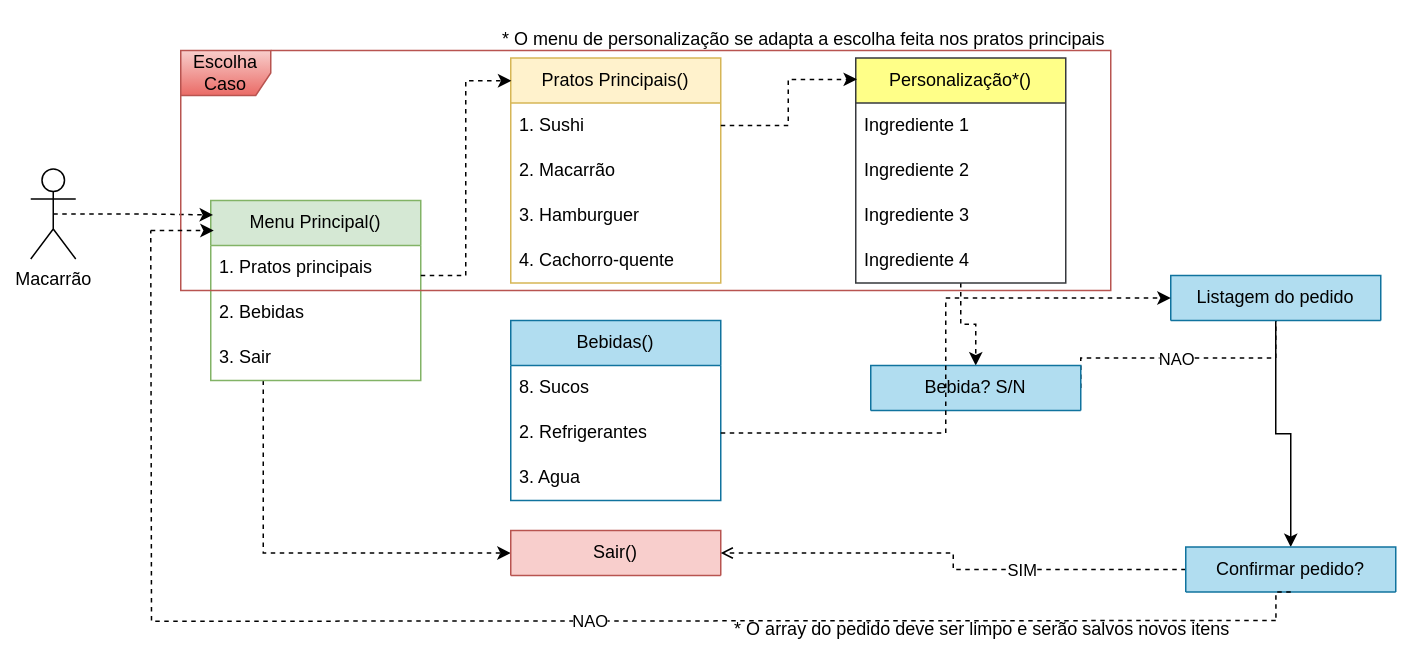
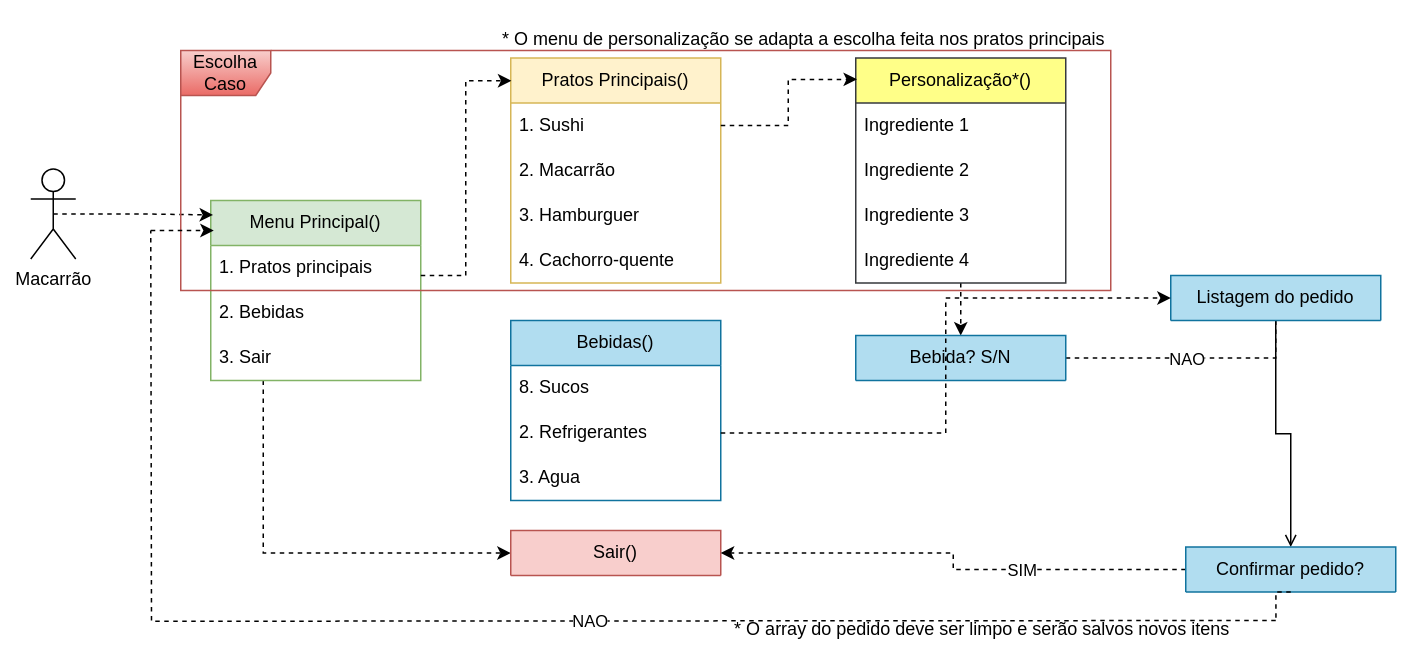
  <mxCell id="0" />
  <mxCell id="1" parent="0" />
  <mxCell id="2" value="Macarrão" style="shape=umlActor;verticalLabelPosition=bottom;verticalAlign=top;html=1;outlineConnect=0;" vertex="1" parent="1"><mxGeometry x="20" y="112" width="30" height="60" as="geometry" /></mxCell>
  <mxCell id="3" style="edgeStyle=orthogonalEdgeStyle;rounded=0;orthogonalLoop=1;jettySize=auto;html=1;exitX=0.25;exitY=1;exitDx=0;exitDy=0;entryX=0;entryY=0.5;entryDx=0;entryDy=0;dashed=1;" edge="1" parent="1" source="4" target="17"><mxGeometry relative="1" as="geometry" /></mxCell>
  <mxCell id="4" value="Menu Principal()" style="swimlane;fontStyle=0;childLayout=stackLayout;horizontal=1;startSize=30;horizontalStack=0;resizeParent=1;resizeParentMax=0;resizeLast=0;collapsible=1;marginBottom=0;whiteSpace=wrap;html=1;fillColor=#d5e8d4;strokeColor=#82b366;" vertex="1" parent="1"><mxGeometry x="140" y="133" width="140" height="120" as="geometry" /></mxCell>
  <mxCell id="5" value="1. Pratos principais" style="text;strokeColor=none;fillColor=none;align=left;verticalAlign=middle;spacingLeft=4;spacingRight=4;overflow=hidden;points=[[0,0.5],[1,0.5]];portConstraint=eastwest;rotatable=0;whiteSpace=wrap;html=1;" vertex="1" parent="4"><mxGeometry y="30" width="140" height="30" as="geometry" /></mxCell>
  <mxCell id="6" value="2. Bebidas" style="text;strokeColor=none;fillColor=none;align=left;verticalAlign=middle;spacingLeft=4;spacingRight=4;overflow=hidden;points=[[0,0.5],[1,0.5]];portConstraint=eastwest;rotatable=0;whiteSpace=wrap;html=1;" vertex="1" parent="4"><mxGeometry y="60" width="140" height="30" as="geometry" /></mxCell>
  <mxCell id="7" value="3. Sair" style="text;strokeColor=none;fillColor=none;align=left;verticalAlign=middle;spacingLeft=4;spacingRight=4;overflow=hidden;points=[[0,0.5],[1,0.5]];portConstraint=eastwest;rotatable=0;whiteSpace=wrap;html=1;" vertex="1" parent="4"><mxGeometry y="90" width="140" height="30" as="geometry" /></mxCell>
  <mxCell id="8" value="Pratos Principais()" style="swimlane;fontStyle=0;childLayout=stackLayout;horizontal=1;startSize=30;horizontalStack=0;resizeParent=1;resizeParentMax=0;resizeLast=0;collapsible=1;marginBottom=0;whiteSpace=wrap;html=1;fillColor=#fff2cc;strokeColor=#d6b656;" vertex="1" parent="1"><mxGeometry x="340" y="38" width="140" height="150" as="geometry" /></mxCell>
  <mxCell id="9" value="1. Sushi" style="text;strokeColor=none;fillColor=none;align=left;verticalAlign=middle;spacingLeft=4;spacingRight=4;overflow=hidden;points=[[0,0.5],[1,0.5]];portConstraint=eastwest;rotatable=0;whiteSpace=wrap;html=1;" vertex="1" parent="8"><mxGeometry y="30" width="140" height="30" as="geometry" /></mxCell>
  <mxCell id="10" value="2. Macarrão" style="text;strokeColor=none;fillColor=none;align=left;verticalAlign=middle;spacingLeft=4;spacingRight=4;overflow=hidden;points=[[0,0.5],[1,0.5]];portConstraint=eastwest;rotatable=0;whiteSpace=wrap;html=1;" vertex="1" parent="8"><mxGeometry y="60" width="140" height="30" as="geometry" /></mxCell>
  <mxCell id="11" value="3. Hamburguer" style="text;strokeColor=none;fillColor=none;align=left;verticalAlign=middle;spacingLeft=4;spacingRight=4;overflow=hidden;points=[[0,0.5],[1,0.5]];portConstraint=eastwest;rotatable=0;whiteSpace=wrap;html=1;" vertex="1" parent="8"><mxGeometry y="90" width="140" height="30" as="geometry" /></mxCell>
  <mxCell id="12" value="4. Cachorro-quente" style="text;strokeColor=none;fillColor=none;align=left;verticalAlign=middle;spacingLeft=4;spacingRight=4;overflow=hidden;points=[[0,0.5],[1,0.5]];portConstraint=eastwest;rotatable=0;whiteSpace=wrap;html=1;" vertex="1" parent="8"><mxGeometry y="120" width="140" height="30" as="geometry" /></mxCell>
  <mxCell id="13" value="Bebidas()" style="swimlane;fontStyle=0;childLayout=stackLayout;horizontal=1;startSize=30;horizontalStack=0;resizeParent=1;resizeParentMax=0;resizeLast=0;collapsible=1;marginBottom=0;whiteSpace=wrap;html=1;fillColor=#b1ddf0;strokeColor=#10739e;" vertex="1" parent="1"><mxGeometry x="340" y="213" width="140" height="120" as="geometry" /></mxCell>
  <mxCell id="14" value="8. Sucos" style="text;strokeColor=none;fillColor=none;align=left;verticalAlign=middle;spacingLeft=4;spacingRight=4;overflow=hidden;points=[[0,0.5],[1,0.5]];portConstraint=eastwest;rotatable=0;whiteSpace=wrap;html=1;" vertex="1" parent="13"><mxGeometry y="30" width="140" height="30" as="geometry" /></mxCell>
  <mxCell id="15" value="2. Refrigerantes" style="text;strokeColor=none;fillColor=none;align=left;verticalAlign=middle;spacingLeft=4;spacingRight=4;overflow=hidden;points=[[0,0.5],[1,0.5]];portConstraint=eastwest;rotatable=0;whiteSpace=wrap;html=1;" vertex="1" parent="13"><mxGeometry y="60" width="140" height="30" as="geometry" /></mxCell>
  <mxCell id="16" value="3. Agua" style="text;strokeColor=none;fillColor=none;align=left;verticalAlign=middle;spacingLeft=4;spacingRight=4;overflow=hidden;points=[[0,0.5],[1,0.5]];portConstraint=eastwest;rotatable=0;whiteSpace=wrap;html=1;" vertex="1" parent="13"><mxGeometry y="90" width="140" height="30" as="geometry" /></mxCell>
  <mxCell id="17" value="Sair()" style="swimlane;fontStyle=0;childLayout=stackLayout;horizontal=1;startSize=30;horizontalStack=0;resizeParent=1;resizeParentMax=0;resizeLast=0;collapsible=1;marginBottom=0;whiteSpace=wrap;html=1;fillColor=#f8cecc;strokeColor=#b85450;" vertex="1" parent="1"><mxGeometry x="340" y="353" width="140" height="30" as="geometry" /></mxCell>
  <mxCell id="18" style="edgeStyle=orthogonalEdgeStyle;rounded=0;orthogonalLoop=1;jettySize=auto;html=1;exitX=0.5;exitY=1;exitDx=0;exitDy=0;entryX=0.5;entryY=0;entryDx=0;entryDy=0;dashed=1;" edge="1" parent="1" source="19" target="29"><mxGeometry relative="1" as="geometry" /></mxCell>
  <mxCell id="19" value="Personalização*()" style="swimlane;fontStyle=0;childLayout=stackLayout;horizontal=1;startSize=30;horizontalStack=0;resizeParent=1;resizeParentMax=0;resizeLast=0;collapsible=1;marginBottom=0;whiteSpace=wrap;html=1;fillColor=#ffff88;strokeColor=#36393d;" vertex="1" parent="1"><mxGeometry x="570" y="38" width="140" height="150" as="geometry" /></mxCell>
  <mxCell id="20" value="Ingrediente 1" style="text;strokeColor=none;fillColor=none;align=left;verticalAlign=middle;spacingLeft=4;spacingRight=4;overflow=hidden;points=[[0,0.5],[1,0.5]];portConstraint=eastwest;rotatable=0;whiteSpace=wrap;html=1;" vertex="1" parent="19"><mxGeometry y="30" width="140" height="30" as="geometry" /></mxCell>
  <mxCell id="21" value="Ingrediente 2" style="text;strokeColor=none;fillColor=none;align=left;verticalAlign=middle;spacingLeft=4;spacingRight=4;overflow=hidden;points=[[0,0.5],[1,0.5]];portConstraint=eastwest;rotatable=0;whiteSpace=wrap;html=1;" vertex="1" parent="19"><mxGeometry y="60" width="140" height="30" as="geometry" /></mxCell>
  <mxCell id="22" value="Ingrediente 3" style="text;strokeColor=none;fillColor=none;align=left;verticalAlign=middle;spacingLeft=4;spacingRight=4;overflow=hidden;points=[[0,0.5],[1,0.5]];portConstraint=eastwest;rotatable=0;whiteSpace=wrap;html=1;" vertex="1" parent="19"><mxGeometry y="90" width="140" height="30" as="geometry" /></mxCell>
  <mxCell id="23" value="Ingrediente 4" style="text;strokeColor=none;fillColor=none;align=left;verticalAlign=middle;spacingLeft=4;spacingRight=4;overflow=hidden;points=[[0,0.5],[1,0.5]];portConstraint=eastwest;rotatable=0;whiteSpace=wrap;html=1;" vertex="1" parent="19"><mxGeometry y="120" width="140" height="30" as="geometry" /></mxCell>
  <mxCell id="24" style="edgeStyle=orthogonalEdgeStyle;rounded=0;orthogonalLoop=1;jettySize=auto;html=1;exitX=0.5;exitY=0.5;exitDx=0;exitDy=0;exitPerimeter=0;entryX=0.011;entryY=0.08;entryDx=0;entryDy=0;entryPerimeter=0;dashed=1;" edge="1" parent="1" source="2" target="4"><mxGeometry relative="1" as="geometry"><mxPoint x="130" y="183.529" as="targetPoint" /></mxGeometry></mxCell>
  <mxCell id="25" value="Escolha Caso" style="shape=umlFrame;whiteSpace=wrap;html=1;pointerEvents=0;fillColor=#f8cecc;strokeColor=#b85450;gradientColor=#ea6b66;" vertex="1" parent="1"><mxGeometry x="120" y="33" width="620" height="160" as="geometry" /></mxCell>
  <mxCell id="26" value="* O array do pedido deve ser limpo e serão salvos novos itens" style="text;html=1;strokeColor=none;fillColor=none;align=center;verticalAlign=middle;whiteSpace=wrap;rounded=0;" vertex="1" parent="1"><mxGeometry x="440" y="413" width="429" height="12" as="geometry" /></mxCell>
  <mxCell id="27" style="edgeStyle=orthogonalEdgeStyle;rounded=0;orthogonalLoop=1;jettySize=auto;html=1;exitX=1;exitY=0.5;exitDx=0;exitDy=0;entryX=0.5;entryY=0;entryDx=0;entryDy=0;dashed=1;" edge="1" parent="1" source="29" target="31"><mxGeometry relative="1" as="geometry"><Array as="points"><mxPoint x="850" y="238" /></Array></mxGeometry></mxCell>
  <mxCell id="28" value="NAO" style="edgeLabel;html=1;align=center;verticalAlign=middle;resizable=0;points=[];" vertex="1" connectable="0" parent="27"><mxGeometry x="-0.205" relative="1" as="geometry"><mxPoint x="2" as="offset" /></mxGeometry></mxCell>
- <mxCell id="29" value="Bebida? S/N" style="swimlane;fontStyle=0;childLayout=stackLayout;horizontal=1;startSize=30;horizontalStack=0;resizeParent=1;resizeParentMax=0;resizeLast=0;collapsible=1;marginBottom=0;whiteSpace=wrap;html=1;fillColor=#b1ddf0;strokeColor=#10739e;" vertex="1" parent="1"><mxGeometry x="580" y="243" width="140" height="30" as="geometry" /></mxCell>
- <mxCell id="30" style="edgeStyle=orthogonalEdgeStyle;rounded=0;orthogonalLoop=1;jettySize=auto;html=1;exitX=0.5;exitY=1;exitDx=0;exitDy=0;entryX=0.5;entryY=0;entryDx=0;entryDy=0;" edge="1" parent="1" source="31" target="34"><mxGeometry relative="1" as="geometry" /></mxCell>
+ <mxCell id="29" value="Bebida? S/N" style="swimlane;fontStyle=0;childLayout=stackLayout;horizontal=1;startSize=30;horizontalStack=0;resizeParent=1;resizeParentMax=0;resizeLast=0;collapsible=1;marginBottom=0;whiteSpace=wrap;html=1;fillColor=#b1ddf0;strokeColor=#10739e;" vertex="1" parent="1"><mxGeometry x="570" y="223" width="140" height="30" as="geometry" /></mxCell>
+ <mxCell id="30" style="edgeStyle=orthogonalEdgeStyle;rounded=0;orthogonalLoop=1;jettySize=auto;html=1;exitX=0.5;exitY=1;exitDx=0;exitDy=0;entryX=0.5;entryY=0;entryDx=0;entryDy=0;endArrow=open;" edge="1" parent="1" source="31" target="34"><mxGeometry relative="1" as="geometry" /></mxCell>
  <mxCell id="31" value="Listagem do pedido" style="swimlane;fontStyle=0;childLayout=stackLayout;horizontal=1;startSize=30;horizontalStack=0;resizeParent=1;resizeParentMax=0;resizeLast=0;collapsible=1;marginBottom=0;whiteSpace=wrap;html=1;fillColor=#b1ddf0;strokeColor=#10739e;" vertex="1" parent="1"><mxGeometry x="780" y="183" width="140" height="30" as="geometry" /></mxCell>
- <mxCell id="32" style="edgeStyle=orthogonalEdgeStyle;rounded=0;orthogonalLoop=1;jettySize=auto;html=1;exitX=0;exitY=0.5;exitDx=0;exitDy=0;entryX=1;entryY=0.5;entryDx=0;entryDy=0;dashed=1;endArrow=open;" edge="1" parent="1" source="34" target="17"><mxGeometry relative="1" as="geometry" /></mxCell>
+ <mxCell id="32" style="edgeStyle=orthogonalEdgeStyle;rounded=0;orthogonalLoop=1;jettySize=auto;html=1;exitX=0;exitY=0.5;exitDx=0;exitDy=0;entryX=1;entryY=0.5;entryDx=0;entryDy=0;dashed=1;" edge="1" parent="1" source="34" target="17"><mxGeometry relative="1" as="geometry" /></mxCell>
  <mxCell id="33" value="SIM" style="edgeLabel;html=1;align=center;verticalAlign=middle;resizable=0;points=[];" vertex="1" connectable="0" parent="32"><mxGeometry x="-0.278" y="1" relative="1" as="geometry"><mxPoint x="6" y="-1" as="offset" /></mxGeometry></mxCell>
  <mxCell id="34" value="Confirmar pedido?" style="swimlane;fontStyle=0;childLayout=stackLayout;horizontal=1;startSize=30;horizontalStack=0;resizeParent=1;resizeParentMax=0;resizeLast=0;collapsible=1;marginBottom=0;whiteSpace=wrap;html=1;fillColor=#b1ddf0;strokeColor=#10739e;" vertex="1" parent="1"><mxGeometry x="790" y="364" width="140" height="30" as="geometry" /></mxCell>
  <mxCell id="35" style="edgeStyle=orthogonalEdgeStyle;rounded=0;orthogonalLoop=1;jettySize=auto;html=1;entryX=0.01;entryY=0.678;entryDx=0;entryDy=0;entryPerimeter=0;dashed=1;" edge="1" parent="1"><mxGeometry relative="1" as="geometry"><mxPoint x="142" y="153.04" as="targetPoint" /><mxPoint x="100" y="153" as="sourcePoint" /><Array as="points"><mxPoint x="131" y="153.2" /><mxPoint x="131" y="153.2" /></Array></mxGeometry></mxCell>
  <mxCell id="36" style="edgeStyle=orthogonalEdgeStyle;rounded=0;orthogonalLoop=1;jettySize=auto;html=1;endArrow=none;endFill=0;dashed=1;" edge="1" parent="1"><mxGeometry relative="1" as="geometry"><mxPoint x="100" y="153" as="targetPoint" /><mxPoint x="849.997" y="413" as="sourcePoint" /></mxGeometry></mxCell>
  <mxCell id="37" value="NAO" style="edgeLabel;html=1;align=center;verticalAlign=middle;resizable=0;points=[];" vertex="1" connectable="0" parent="36"><mxGeometry x="-0.053" y="2" relative="1" as="geometry"><mxPoint x="21" y="-2" as="offset" /></mxGeometry></mxCell>
  <mxCell id="38" style="edgeStyle=orthogonalEdgeStyle;rounded=0;orthogonalLoop=1;jettySize=auto;html=1;exitX=0.5;exitY=1;exitDx=0;exitDy=0;endArrow=none;endFill=0;dashed=1;" edge="1" parent="1" source="34"><mxGeometry relative="1" as="geometry"><mxPoint x="850.14" y="413" as="targetPoint" /></mxGeometry></mxCell>
  <mxCell id="39" value="* O menu de personalização se adapta a escolha feita nos pratos principais" style="text;html=1;strokeColor=none;fillColor=none;align=center;verticalAlign=middle;whiteSpace=wrap;rounded=0;" vertex="1" parent="1"><mxGeometry x="321" y="20" width="429" height="12" as="geometry" /></mxCell>
  <mxCell id="40" style="edgeStyle=orthogonalEdgeStyle;rounded=0;orthogonalLoop=1;jettySize=auto;html=1;exitX=1;exitY=0.5;exitDx=0;exitDy=0;entryX=0;entryY=0.5;entryDx=0;entryDy=0;dashed=1;" edge="1" parent="1" source="15" target="31"><mxGeometry relative="1" as="geometry" /></mxCell>
  <mxCell id="41" style="edgeStyle=orthogonalEdgeStyle;rounded=0;orthogonalLoop=1;jettySize=auto;html=1;dashed=1;entryX=0.003;entryY=0.101;entryDx=0;entryDy=0;entryPerimeter=0;" edge="1" parent="1" target="8"><mxGeometry relative="1" as="geometry"><mxPoint x="280" y="183" as="sourcePoint" /><mxPoint x="330" y="53" as="targetPoint" /><Array as="points"><mxPoint x="280" y="183" /><mxPoint x="310" y="183" /><mxPoint x="310" y="53" /></Array></mxGeometry></mxCell>
  <mxCell id="42" style="edgeStyle=orthogonalEdgeStyle;rounded=0;orthogonalLoop=1;jettySize=auto;html=1;exitX=1;exitY=0.5;exitDx=0;exitDy=0;entryX=0.006;entryY=0.095;entryDx=0;entryDy=0;entryPerimeter=0;dashed=1;" edge="1" parent="1" source="9" target="19"><mxGeometry relative="1" as="geometry" /></mxCell>
